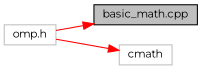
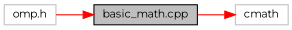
  digraph {
    fontname=Montserrat
    rankdir=LR
    node [color=grey75 fillcolor=white fontname=Montserrat fontsize=10 shape=record style=filled]
    edge [color=red fontname=Montserrat fontsize=10 labelfontname=Helvetica labelfontsize=10 style=solid]
    n1 [color=black fillcolor=grey75 fontcolor=black height=0.2 label="basic_math.cpp" width=0.4]
    n2 [height=0.2 label=cmath width=0.4]
    n3 [height=0.2 label="omp.h" width=0.4]
-   n3 -> n2
+   n1 -> n2
    n3 -> n1
  }
